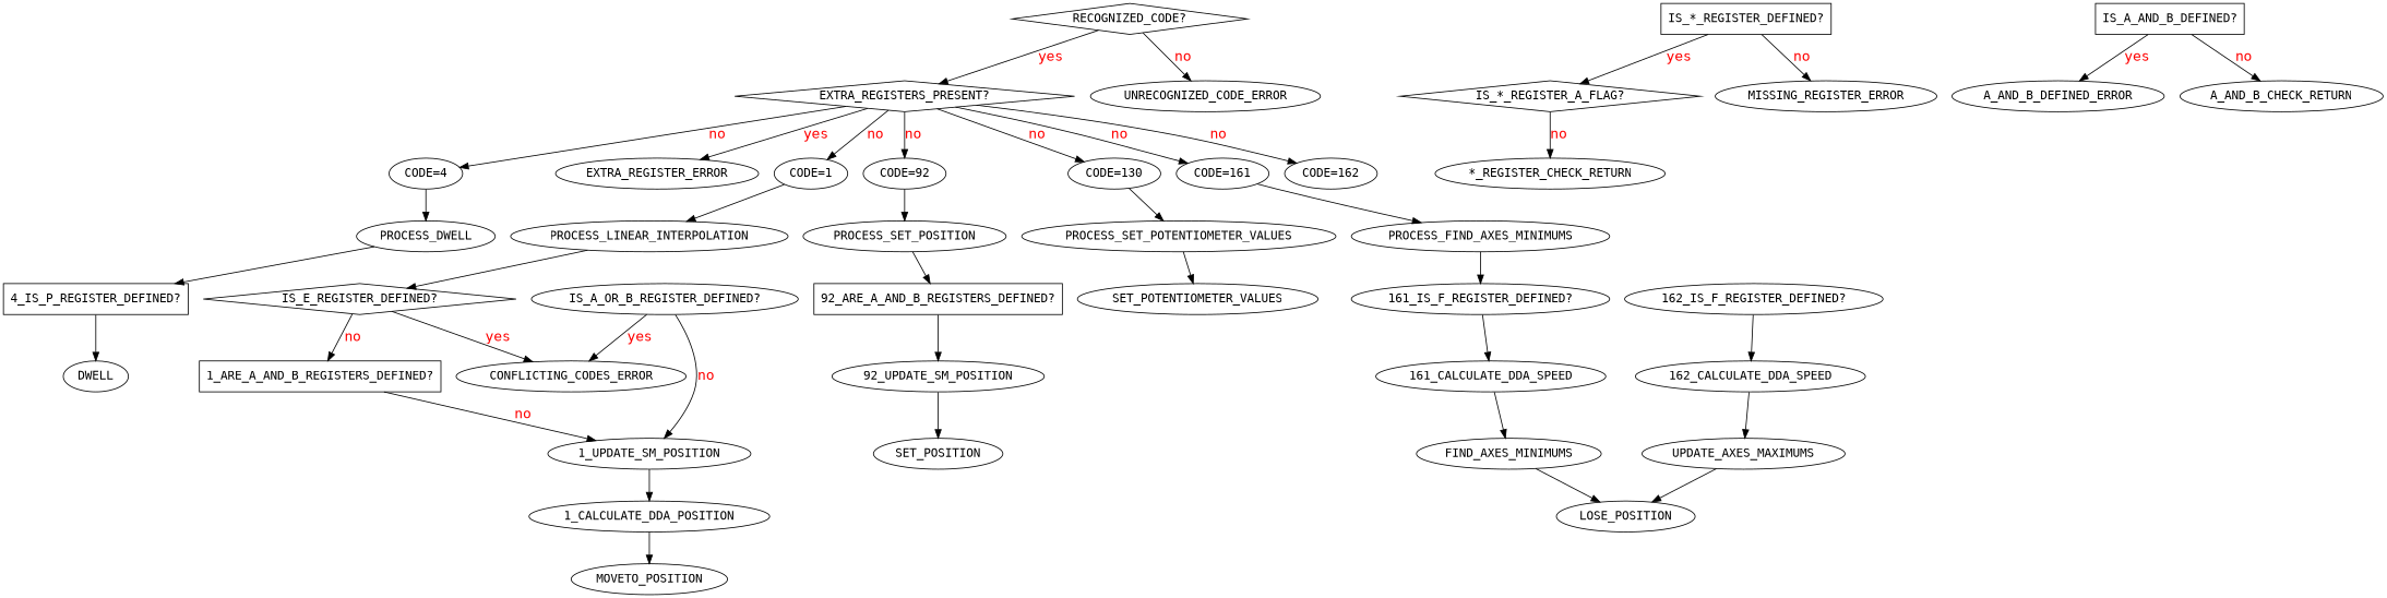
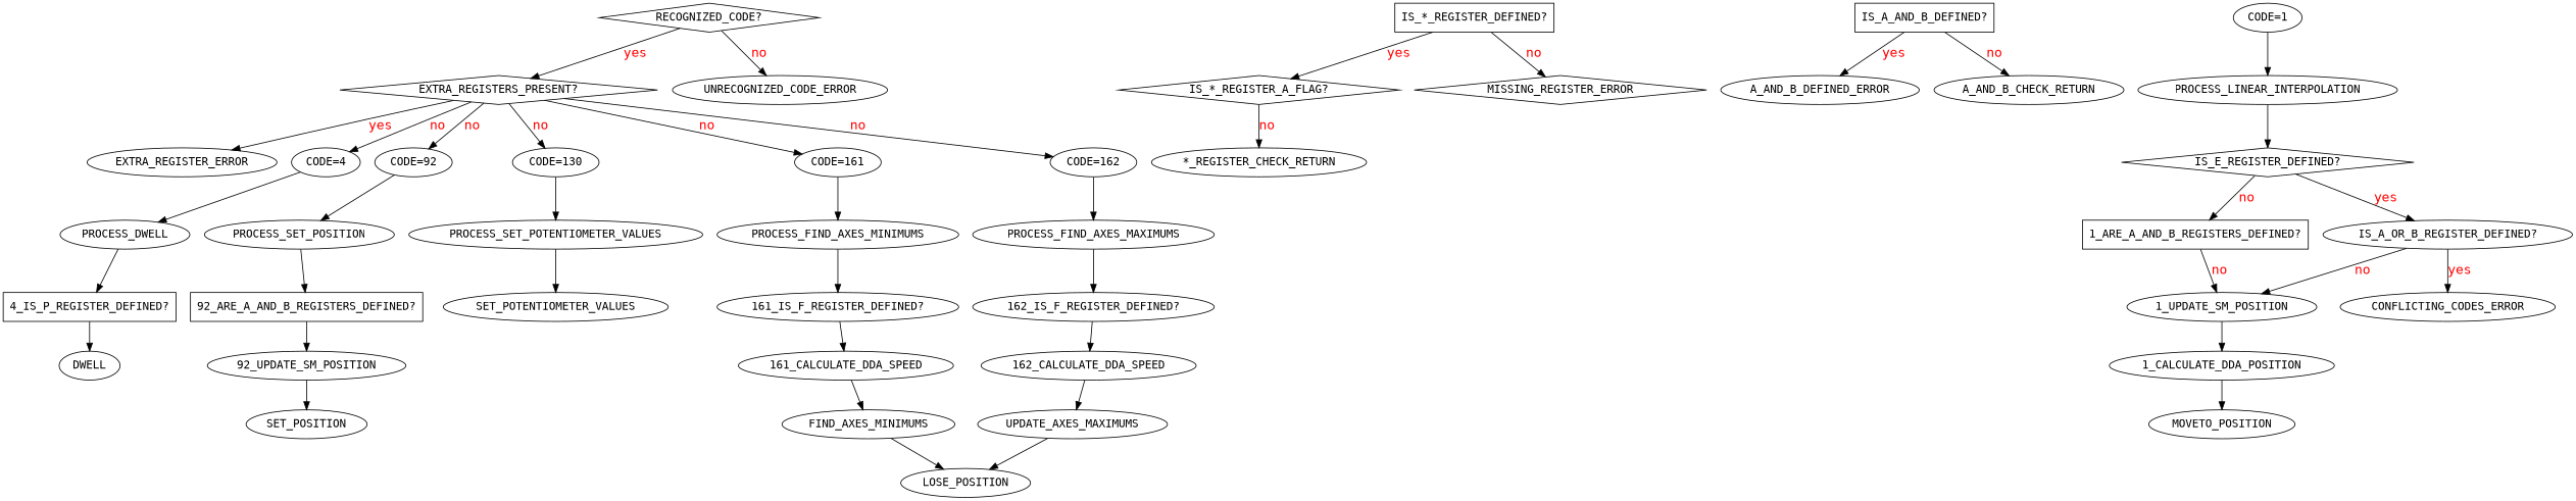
  digraph {
    fontname="DejaVu Sans Mono"
    rankdir=TB
    node [fontname="DejaVu Sans Mono"]
    edge [fontcolor=Red fontname="DejaVu Sans Mono" fontsize=16]
    "4_IS_P_REGISTER_DEFINED?" [shape=rectangle]
    DWELL
    "IS_*_REGISTER_DEFINED?" [shape=rectangle]
    "IS_*_REGISTER_A_FLAG?" [shape=diamond]
-   MISSING_REGISTER_ERROR
+   MISSING_REGISTER_ERROR [shape=diamond]
    "*_REGISTER_CHECK_RETURN"
    "IS_A_AND_B_DEFINED?" [shape=rectangle]
    A_AND_B_DEFINED_ERROR
    A_AND_B_CHECK_RETURN
    "1_ARE_A_AND_B_REGISTERS_DEFINED?" [shape=rectangle]
    "1_UPDATE_SM_POSITION"
    "1_CALCULATE_DDA_POSITION"
    "92_ARE_A_AND_B_REGISTERS_DEFINED?" [shape=rectangle]
    "92_UPDATE_SM_POSITION"
    SET_POSITION
    "IS_E_REGISTER_DEFINED?" [shape=diamond]
    "IS_A_OR_B_REGISTER_DEFINED?"
    CONFLICTING_CODES_ERROR
    "RECOGNIZED_CODE?" [shape=diamond]
    "EXTRA_REGISTERS_PRESENT?" [shape=diamond]
    UNRECOGNIZED_CODE_ERROR
    EXTRA_REGISTER_ERROR
    "CODE=1"
    "CODE=4"
    "CODE=92"
    "CODE=130"
    "CODE=161"
    "CODE=162"
    PROCESS_LINEAR_INTERPOLATION
    PROCESS_DWELL
    PROCESS_SET_POSITION
    PROCESS_SET_POTENTIOMETER_VALUES
    PROCESS_FIND_AXES_MINIMUMS
+   PROCESS_FIND_AXES_MAXIMUMS
    SET_POTENTIOMETER_VALUES
    "161_IS_F_REGISTER_DEFINED?"
    "162_IS_F_REGISTER_DEFINED?"
    MOVETO_POSITION
    "161_CALCULATE_DDA_SPEED"
    FIND_AXES_MINIMUMS
    LOSE_POSITION
    "162_CALCULATE_DDA_SPEED"
    n43 [label=UPDATE_AXES_MAXIMUMS]
    "4_IS_P_REGISTER_DEFINED?" -> DWELL
    "IS_*_REGISTER_DEFINED?" -> "IS_*_REGISTER_A_FLAG?" [label=yes]
    "IS_*_REGISTER_DEFINED?" -> MISSING_REGISTER_ERROR [label=no]
    "IS_*_REGISTER_A_FLAG?" -> "*_REGISTER_CHECK_RETURN" [label=no]
    "IS_A_AND_B_DEFINED?" -> A_AND_B_DEFINED_ERROR [label=yes]
    "IS_A_AND_B_DEFINED?" -> A_AND_B_CHECK_RETURN [label=no]
    "1_ARE_A_AND_B_REGISTERS_DEFINED?" -> "1_UPDATE_SM_POSITION" [label=no]
    "1_UPDATE_SM_POSITION" -> "1_CALCULATE_DDA_POSITION"
    "1_CALCULATE_DDA_POSITION" -> MOVETO_POSITION
    "92_ARE_A_AND_B_REGISTERS_DEFINED?" -> "92_UPDATE_SM_POSITION"
    "92_UPDATE_SM_POSITION" -> SET_POSITION
    "IS_E_REGISTER_DEFINED?" -> "1_ARE_A_AND_B_REGISTERS_DEFINED?" [label=no]
-   "IS_E_REGISTER_DEFINED?" -> CONFLICTING_CODES_ERROR [label=yes]
+   "IS_E_REGISTER_DEFINED?" -> "IS_A_OR_B_REGISTER_DEFINED?" [label=yes]
    "IS_A_OR_B_REGISTER_DEFINED?" -> "1_UPDATE_SM_POSITION" [label=no]
    "IS_A_OR_B_REGISTER_DEFINED?" -> CONFLICTING_CODES_ERROR [label=yes]
    "RECOGNIZED_CODE?" -> "EXTRA_REGISTERS_PRESENT?" [label=yes]
    "RECOGNIZED_CODE?" -> UNRECOGNIZED_CODE_ERROR [label=no]
    "EXTRA_REGISTERS_PRESENT?" -> EXTRA_REGISTER_ERROR [label=yes weight=10]
-   "EXTRA_REGISTERS_PRESENT?" -> "CODE=1" [label=no weight=10]
    "EXTRA_REGISTERS_PRESENT?" -> "CODE=4" [label=no weight=10]
    "EXTRA_REGISTERS_PRESENT?" -> "CODE=92" [label=no weight=10]
    "EXTRA_REGISTERS_PRESENT?" -> "CODE=130" [label=no weight=10]
    "EXTRA_REGISTERS_PRESENT?" -> "CODE=161" [label=no weight=10]
    "EXTRA_REGISTERS_PRESENT?" -> "CODE=162" [label=no weight=10]
    "CODE=1" -> PROCESS_LINEAR_INTERPOLATION [weight=15]
    "CODE=4" -> PROCESS_DWELL [weight=15]
    "CODE=92" -> PROCESS_SET_POSITION [weight=15]
    "CODE=130" -> PROCESS_SET_POTENTIOMETER_VALUES [weight=15]
    "CODE=161" -> PROCESS_FIND_AXES_MINIMUMS [weight=15]
+   "CODE=162" -> PROCESS_FIND_AXES_MAXIMUMS [weight=15]
    PROCESS_LINEAR_INTERPOLATION -> "IS_E_REGISTER_DEFINED?"
    PROCESS_DWELL -> "4_IS_P_REGISTER_DEFINED?"
    PROCESS_SET_POSITION -> "92_ARE_A_AND_B_REGISTERS_DEFINED?"
    PROCESS_SET_POTENTIOMETER_VALUES -> SET_POTENTIOMETER_VALUES
    PROCESS_FIND_AXES_MINIMUMS -> "161_IS_F_REGISTER_DEFINED?"
+   PROCESS_FIND_AXES_MAXIMUMS -> "162_IS_F_REGISTER_DEFINED?"
    "161_IS_F_REGISTER_DEFINED?" -> "161_CALCULATE_DDA_SPEED"
    "162_IS_F_REGISTER_DEFINED?" -> "162_CALCULATE_DDA_SPEED"
    "161_CALCULATE_DDA_SPEED" -> FIND_AXES_MINIMUMS
    FIND_AXES_MINIMUMS -> LOSE_POSITION
    "162_CALCULATE_DDA_SPEED" -> n43
    n43 -> LOSE_POSITION
  }
